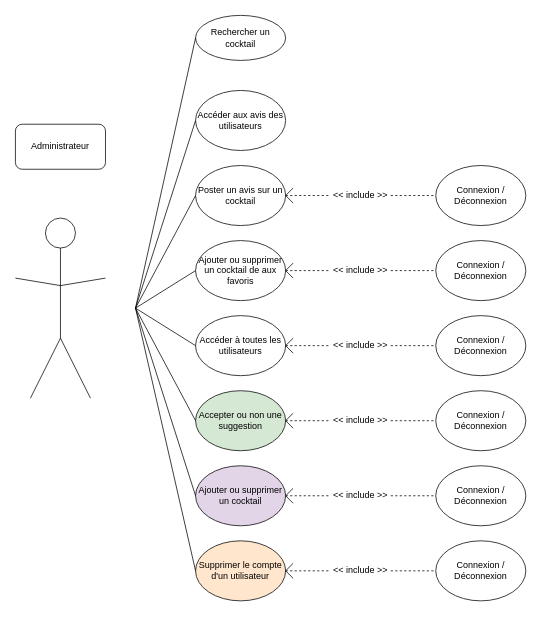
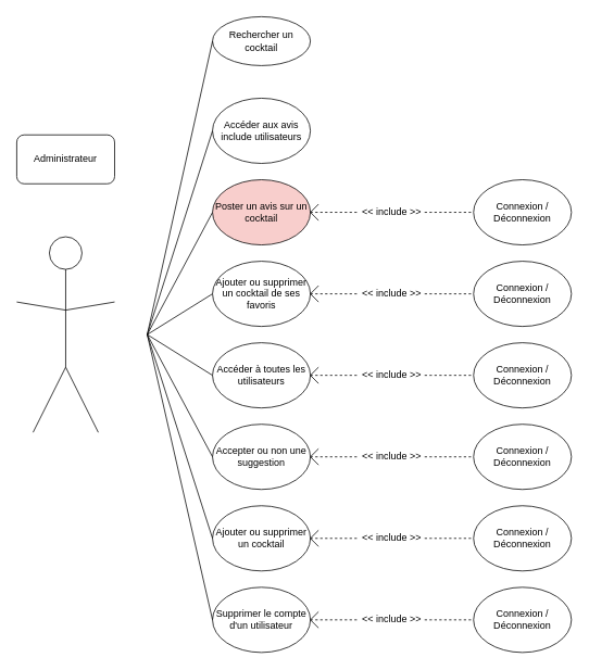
  <mxCell id="0" />
  <mxCell id="1" parent="0" />
  <mxCell id="2" value="" style="ellipse;whiteSpace=wrap;html=1;" vertex="1" parent="1"><mxGeometry x="60" y="290" width="40" height="40" as="geometry" /></mxCell>
  <mxCell id="3" value="" style="endArrow=none;html=1;entryX=0.5;entryY=1;entryDx=0;entryDy=0;" edge="1" parent="1" target="2"><mxGeometry width="50" height="50" relative="1" as="geometry"><mxPoint x="80" y="450" as="sourcePoint" /><mxPoint x="240" y="410" as="targetPoint" /><Array as="points" /></mxGeometry></mxCell>
  <mxCell id="4" value="" style="endArrow=none;html=1;" edge="1" parent="1"><mxGeometry width="50" height="50" relative="1" as="geometry"><mxPoint x="40" y="530" as="sourcePoint" /><mxPoint x="80" y="450" as="targetPoint" /></mxGeometry></mxCell>
  <mxCell id="5" value="" style="endArrow=none;html=1;" edge="1" parent="1"><mxGeometry width="50" height="50" relative="1" as="geometry"><mxPoint x="80" y="450" as="sourcePoint" /><mxPoint x="120" y="530" as="targetPoint" /></mxGeometry></mxCell>
  <mxCell id="6" value="" style="endArrow=none;html=1;" edge="1" parent="1"><mxGeometry width="50" height="50" relative="1" as="geometry"><mxPoint x="80" y="380" as="sourcePoint" /><mxPoint x="140" y="370" as="targetPoint" /></mxGeometry></mxCell>
  <mxCell id="7" value="" style="endArrow=none;html=1;" edge="1" parent="1"><mxGeometry width="50" height="50" relative="1" as="geometry"><mxPoint x="80" y="380" as="sourcePoint" /><mxPoint x="20" y="370" as="targetPoint" /></mxGeometry></mxCell>
  <mxCell id="8" value="Rechercher un cocktail" style="ellipse;whiteSpace=wrap;html=1;" vertex="1" parent="1"><mxGeometry x="260" y="20" width="120" height="60" as="geometry" /></mxCell>
- <mxCell id="9" value="Accéder aux avis des utilisateurs" style="ellipse;whiteSpace=wrap;html=1;" vertex="1" parent="1"><mxGeometry x="260" y="120" width="120" height="80" as="geometry" /></mxCell>
+ <mxCell id="9" value="Accéder aux avis include utilisateurs" style="ellipse;whiteSpace=wrap;html=1;" vertex="1" parent="1"><mxGeometry x="260" y="120" width="120" height="80" as="geometry" /></mxCell>
  <mxCell id="10" value="" style="endArrow=none;html=1;entryX=0;entryY=0.5;entryDx=0;entryDy=0;" edge="1" parent="1" target="8"><mxGeometry width="50" height="50" relative="1" as="geometry"><mxPoint x="180" y="410" as="sourcePoint" /><mxPoint x="240" y="400" as="targetPoint" /></mxGeometry></mxCell>
  <mxCell id="11" value="" style="endArrow=none;html=1;entryX=0;entryY=0.5;entryDx=0;entryDy=0;" edge="1" parent="1" target="9"><mxGeometry width="50" height="50" relative="1" as="geometry"><mxPoint x="180" y="410" as="sourcePoint" /><mxPoint x="270" y="340" as="targetPoint" /></mxGeometry></mxCell>
  <mxCell id="12" value="Administrateur" style="rounded=1;whiteSpace=wrap;html=1;" vertex="1" parent="1"><mxGeometry x="20" y="165" width="120" height="60" as="geometry" /></mxCell>
- <mxCell id="13" value="Poster un avis sur un cocktail" style="ellipse;whiteSpace=wrap;html=1;" vertex="1" parent="1"><mxGeometry x="260" y="220" width="120" height="80" as="geometry" /></mxCell>
- <mxCell id="14" value="Ajouter ou supprimer un cocktail de aux favoris" style="ellipse;whiteSpace=wrap;html=1;" vertex="1" parent="1"><mxGeometry x="260" y="320" width="120" height="80" as="geometry" /></mxCell>
+ <mxCell id="13" value="Poster un avis sur un cocktail" style="ellipse;whiteSpace=wrap;html=1;fillColor=#f8cecc;" vertex="1" parent="1"><mxGeometry x="260" y="220" width="120" height="80" as="geometry" /></mxCell>
+ <mxCell id="14" value="Ajouter ou supprimer un cocktail de ses favoris" style="ellipse;whiteSpace=wrap;html=1;" vertex="1" parent="1"><mxGeometry x="260" y="320" width="120" height="80" as="geometry" /></mxCell>
  <mxCell id="15" value="Accéder à toutes les utilisateurs" style="ellipse;whiteSpace=wrap;html=1;" vertex="1" parent="1"><mxGeometry x="260" y="420" width="120" height="80" as="geometry" /></mxCell>
- <mxCell id="16" value="Accepter ou non une suggestion" style="ellipse;whiteSpace=wrap;html=1;fillColor=#d5e8d4;" vertex="1" parent="1"><mxGeometry x="260" y="520" width="120" height="80" as="geometry" /></mxCell>
+ <mxCell id="16" value="Accepter ou non une suggestion" style="ellipse;whiteSpace=wrap;html=1;" vertex="1" parent="1"><mxGeometry x="260" y="520" width="120" height="80" as="geometry" /></mxCell>
  <mxCell id="17" value="" style="endArrow=none;html=1;entryX=0;entryY=0.5;entryDx=0;entryDy=0;" edge="1" parent="1" target="13"><mxGeometry width="50" height="50" relative="1" as="geometry"><mxPoint x="180" y="410" as="sourcePoint" /><mxPoint x="270" y="220" as="targetPoint" /></mxGeometry></mxCell>
  <mxCell id="18" value="" style="endArrow=none;html=1;entryX=0;entryY=0.5;entryDx=0;entryDy=0;" edge="1" parent="1" target="14"><mxGeometry width="50" height="50" relative="1" as="geometry"><mxPoint x="180" y="410" as="sourcePoint" /><mxPoint x="270" y="320" as="targetPoint" /></mxGeometry></mxCell>
  <mxCell id="19" value="" style="endArrow=none;html=1;entryX=0;entryY=0.5;entryDx=0;entryDy=0;" edge="1" parent="1" target="15"><mxGeometry width="50" height="50" relative="1" as="geometry"><mxPoint x="180" y="410" as="sourcePoint" /><mxPoint x="270" y="420" as="targetPoint" /></mxGeometry></mxCell>
  <mxCell id="20" value="" style="endArrow=none;html=1;entryX=0;entryY=0.5;entryDx=0;entryDy=0;" edge="1" parent="1" target="16"><mxGeometry width="50" height="50" relative="1" as="geometry"><mxPoint x="180" y="410" as="sourcePoint" /><mxPoint x="270" y="520" as="targetPoint" /></mxGeometry></mxCell>
- <mxCell id="21" value="Ajouter ou supprimer un cocktail" style="ellipse;whiteSpace=wrap;html=1;fillColor=#e1d5e7;" vertex="1" parent="1"><mxGeometry x="260" y="620" width="120" height="80" as="geometry" /></mxCell>
- <mxCell id="22" value="Supprimer le compte d'un utilisateur" style="ellipse;whiteSpace=wrap;html=1;fillColor=#ffe6cc;" vertex="1" parent="1"><mxGeometry x="260" y="720" width="120" height="80" as="geometry" /></mxCell>
+ <mxCell id="21" value="Ajouter ou supprimer un cocktail" style="ellipse;whiteSpace=wrap;html=1;" vertex="1" parent="1"><mxGeometry x="260" y="620" width="120" height="80" as="geometry" /></mxCell>
+ <mxCell id="22" value="Supprimer le compte d'un utilisateur" style="ellipse;whiteSpace=wrap;html=1;" vertex="1" parent="1"><mxGeometry x="260" y="720" width="120" height="80" as="geometry" /></mxCell>
  <mxCell id="23" value="" style="endArrow=none;html=1;entryX=0;entryY=0.5;entryDx=0;entryDy=0;" edge="1" parent="1" target="21"><mxGeometry width="50" height="50" relative="1" as="geometry"><mxPoint x="180" y="410" as="sourcePoint" /><mxPoint x="270" y="570" as="targetPoint" /></mxGeometry></mxCell>
  <mxCell id="24" value="" style="endArrow=none;html=1;entryX=0;entryY=0.5;entryDx=0;entryDy=0;" edge="1" parent="1" target="22"><mxGeometry width="50" height="50" relative="1" as="geometry"><mxPoint x="180" y="410" as="sourcePoint" /><mxPoint x="270" y="670" as="targetPoint" /></mxGeometry></mxCell>
  <mxCell id="25" value="" style="endArrow=none;html=1;" edge="1" parent="1"><mxGeometry width="50" height="50" relative="1" as="geometry"><mxPoint x="380" y="460" as="sourcePoint" /><mxPoint x="390" y="450" as="targetPoint" /></mxGeometry></mxCell>
  <mxCell id="26" value="" style="endArrow=none;html=1;" edge="1" parent="1"><mxGeometry width="50" height="50" relative="1" as="geometry"><mxPoint x="380" y="460" as="sourcePoint" /><mxPoint x="390" y="470" as="targetPoint" /></mxGeometry></mxCell>
  <mxCell id="27" value="" style="endArrow=none;dashed=1;html=1;entryX=0;entryY=0.5;entryDx=0;entryDy=0;" edge="1" parent="1" target="28"><mxGeometry width="50" height="50" relative="1" as="geometry"><mxPoint x="380" y="460" as="sourcePoint" /><mxPoint x="440" y="460" as="targetPoint" /></mxGeometry></mxCell>
  <mxCell id="28" value="&amp;lt;&amp;lt; include &amp;gt;&amp;gt;" style="text;html=1;strokeColor=none;fillColor=none;align=center;verticalAlign=middle;whiteSpace=wrap;rounded=0;" vertex="1" parent="1"><mxGeometry x="440" y="450" width="80" height="20" as="geometry" /></mxCell>
  <mxCell id="29" value="" style="endArrow=none;dashed=1;html=1;exitX=1;exitY=0.5;exitDx=0;exitDy=0;" edge="1" parent="1" source="28"><mxGeometry width="50" height="50" relative="1" as="geometry"><mxPoint x="390" y="470" as="sourcePoint" /><mxPoint x="580" y="460" as="targetPoint" /></mxGeometry></mxCell>
  <mxCell id="30" value="" style="endArrow=none;html=1;" edge="1" parent="1"><mxGeometry width="50" height="50" relative="1" as="geometry"><mxPoint x="380" y="560" as="sourcePoint" /><mxPoint x="390" y="550" as="targetPoint" /></mxGeometry></mxCell>
  <mxCell id="31" value="" style="endArrow=none;html=1;" edge="1" parent="1"><mxGeometry width="50" height="50" relative="1" as="geometry"><mxPoint x="380" y="560" as="sourcePoint" /><mxPoint x="390" y="570" as="targetPoint" /></mxGeometry></mxCell>
  <mxCell id="32" value="" style="endArrow=none;dashed=1;html=1;entryX=0;entryY=0.5;entryDx=0;entryDy=0;" edge="1" parent="1" target="33"><mxGeometry width="50" height="50" relative="1" as="geometry"><mxPoint x="380" y="560" as="sourcePoint" /><mxPoint x="440" y="560" as="targetPoint" /></mxGeometry></mxCell>
  <mxCell id="33" value="&amp;lt;&amp;lt; include &amp;gt;&amp;gt;" style="text;html=1;strokeColor=none;fillColor=none;align=center;verticalAlign=middle;whiteSpace=wrap;rounded=0;" vertex="1" parent="1"><mxGeometry x="440" y="550" width="80" height="20" as="geometry" /></mxCell>
  <mxCell id="34" value="" style="endArrow=none;dashed=1;html=1;exitX=1;exitY=0.5;exitDx=0;exitDy=0;" edge="1" parent="1" source="33"><mxGeometry width="50" height="50" relative="1" as="geometry"><mxPoint x="390" y="570" as="sourcePoint" /><mxPoint x="580" y="560" as="targetPoint" /></mxGeometry></mxCell>
  <mxCell id="35" value="" style="endArrow=none;html=1;" edge="1" parent="1"><mxGeometry width="50" height="50" relative="1" as="geometry"><mxPoint x="380" y="660" as="sourcePoint" /><mxPoint x="390" y="650" as="targetPoint" /></mxGeometry></mxCell>
  <mxCell id="36" value="" style="endArrow=none;html=1;" edge="1" parent="1"><mxGeometry width="50" height="50" relative="1" as="geometry"><mxPoint x="380" y="660" as="sourcePoint" /><mxPoint x="390" y="670" as="targetPoint" /></mxGeometry></mxCell>
  <mxCell id="37" value="" style="endArrow=none;dashed=1;html=1;entryX=0;entryY=0.5;entryDx=0;entryDy=0;" edge="1" parent="1" target="38"><mxGeometry width="50" height="50" relative="1" as="geometry"><mxPoint x="380" y="660" as="sourcePoint" /><mxPoint x="440" y="660" as="targetPoint" /></mxGeometry></mxCell>
  <mxCell id="38" value="&amp;lt;&amp;lt; include &amp;gt;&amp;gt;" style="text;html=1;strokeColor=none;fillColor=none;align=center;verticalAlign=middle;whiteSpace=wrap;rounded=0;" vertex="1" parent="1"><mxGeometry x="440" y="650" width="80" height="20" as="geometry" /></mxCell>
  <mxCell id="39" value="" style="endArrow=none;dashed=1;html=1;exitX=1;exitY=0.5;exitDx=0;exitDy=0;" edge="1" parent="1" source="38"><mxGeometry width="50" height="50" relative="1" as="geometry"><mxPoint x="390" y="670" as="sourcePoint" /><mxPoint x="580" y="660" as="targetPoint" /></mxGeometry></mxCell>
  <mxCell id="40" value="" style="endArrow=none;html=1;" edge="1" parent="1"><mxGeometry width="50" height="50" relative="1" as="geometry"><mxPoint x="380" y="760" as="sourcePoint" /><mxPoint x="390" y="750" as="targetPoint" /></mxGeometry></mxCell>
  <mxCell id="41" value="" style="endArrow=none;html=1;" edge="1" parent="1"><mxGeometry width="50" height="50" relative="1" as="geometry"><mxPoint x="380" y="760" as="sourcePoint" /><mxPoint x="390" y="770" as="targetPoint" /></mxGeometry></mxCell>
  <mxCell id="42" value="" style="endArrow=none;dashed=1;html=1;entryX=0;entryY=0.5;entryDx=0;entryDy=0;" edge="1" parent="1" target="43"><mxGeometry width="50" height="50" relative="1" as="geometry"><mxPoint x="380" y="760" as="sourcePoint" /><mxPoint x="440" y="760" as="targetPoint" /></mxGeometry></mxCell>
  <mxCell id="43" value="&amp;lt;&amp;lt; include &amp;gt;&amp;gt;" style="text;html=1;strokeColor=none;fillColor=none;align=center;verticalAlign=middle;whiteSpace=wrap;rounded=0;" vertex="1" parent="1"><mxGeometry x="440" y="750" width="80" height="20" as="geometry" /></mxCell>
  <mxCell id="44" value="" style="endArrow=none;dashed=1;html=1;exitX=1;exitY=0.5;exitDx=0;exitDy=0;" edge="1" parent="1" source="43"><mxGeometry width="50" height="50" relative="1" as="geometry"><mxPoint x="390" y="770" as="sourcePoint" /><mxPoint x="580" y="760" as="targetPoint" /></mxGeometry></mxCell>
  <mxCell id="45" value="Connexion / Déconnexion" style="ellipse;whiteSpace=wrap;html=1;" vertex="1" parent="1"><mxGeometry x="580" y="720" width="120" height="80" as="geometry" /></mxCell>
  <mxCell id="46" value="Connexion / Déconnexion" style="ellipse;whiteSpace=wrap;html=1;" vertex="1" parent="1"><mxGeometry x="580" y="620" width="120" height="80" as="geometry" /></mxCell>
  <mxCell id="47" value="Connexion / Déconnexion" style="ellipse;whiteSpace=wrap;html=1;" vertex="1" parent="1"><mxGeometry x="580" y="520" width="120" height="80" as="geometry" /></mxCell>
  <mxCell id="48" value="Connexion / Déconnexion" style="ellipse;whiteSpace=wrap;html=1;" vertex="1" parent="1"><mxGeometry x="580" y="420" width="120" height="80" as="geometry" /></mxCell>
  <mxCell id="49" value="" style="endArrow=none;html=1;" edge="1" parent="1"><mxGeometry width="50" height="50" relative="1" as="geometry"><mxPoint x="380" y="360" as="sourcePoint" /><mxPoint x="390" y="350" as="targetPoint" /></mxGeometry></mxCell>
  <mxCell id="50" value="" style="endArrow=none;html=1;" edge="1" parent="1"><mxGeometry width="50" height="50" relative="1" as="geometry"><mxPoint x="380" y="360" as="sourcePoint" /><mxPoint x="390" y="370" as="targetPoint" /></mxGeometry></mxCell>
  <mxCell id="51" value="" style="endArrow=none;dashed=1;html=1;entryX=0;entryY=0.5;entryDx=0;entryDy=0;" edge="1" parent="1" target="52"><mxGeometry width="50" height="50" relative="1" as="geometry"><mxPoint x="380" y="360" as="sourcePoint" /><mxPoint x="440" y="360" as="targetPoint" /></mxGeometry></mxCell>
  <mxCell id="52" value="&amp;lt;&amp;lt; include &amp;gt;&amp;gt;" style="text;html=1;strokeColor=none;fillColor=none;align=center;verticalAlign=middle;whiteSpace=wrap;rounded=0;" vertex="1" parent="1"><mxGeometry x="440" y="350" width="80" height="20" as="geometry" /></mxCell>
  <mxCell id="53" value="" style="endArrow=none;dashed=1;html=1;exitX=1;exitY=0.5;exitDx=0;exitDy=0;" edge="1" parent="1" source="52"><mxGeometry width="50" height="50" relative="1" as="geometry"><mxPoint x="390" y="370" as="sourcePoint" /><mxPoint x="580" y="360" as="targetPoint" /></mxGeometry></mxCell>
  <mxCell id="54" value="Connexion / Déconnexion" style="ellipse;whiteSpace=wrap;html=1;" vertex="1" parent="1"><mxGeometry x="580" y="320" width="120" height="80" as="geometry" /></mxCell>
  <mxCell id="55" value="" style="endArrow=none;html=1;" edge="1" parent="1"><mxGeometry width="50" height="50" relative="1" as="geometry"><mxPoint x="380" y="260" as="sourcePoint" /><mxPoint x="390" y="250" as="targetPoint" /></mxGeometry></mxCell>
  <mxCell id="56" value="" style="endArrow=none;html=1;" edge="1" parent="1"><mxGeometry width="50" height="50" relative="1" as="geometry"><mxPoint x="380" y="260" as="sourcePoint" /><mxPoint x="390" y="270" as="targetPoint" /></mxGeometry></mxCell>
  <mxCell id="57" value="" style="endArrow=none;dashed=1;html=1;entryX=0;entryY=0.5;entryDx=0;entryDy=0;" edge="1" parent="1" target="58"><mxGeometry width="50" height="50" relative="1" as="geometry"><mxPoint x="380" y="260" as="sourcePoint" /><mxPoint x="440" y="260" as="targetPoint" /></mxGeometry></mxCell>
  <mxCell id="58" value="&amp;lt;&amp;lt; include &amp;gt;&amp;gt;" style="text;html=1;strokeColor=none;fillColor=none;align=center;verticalAlign=middle;whiteSpace=wrap;rounded=0;" vertex="1" parent="1"><mxGeometry x="440" y="250" width="80" height="20" as="geometry" /></mxCell>
  <mxCell id="59" value="" style="endArrow=none;dashed=1;html=1;exitX=1;exitY=0.5;exitDx=0;exitDy=0;" edge="1" parent="1" source="58"><mxGeometry width="50" height="50" relative="1" as="geometry"><mxPoint x="390" y="270" as="sourcePoint" /><mxPoint x="580" y="260" as="targetPoint" /></mxGeometry></mxCell>
  <mxCell id="60" value="Connexion / Déconnexion" style="ellipse;whiteSpace=wrap;html=1;" vertex="1" parent="1"><mxGeometry x="580" y="220" width="120" height="80" as="geometry" /></mxCell>
